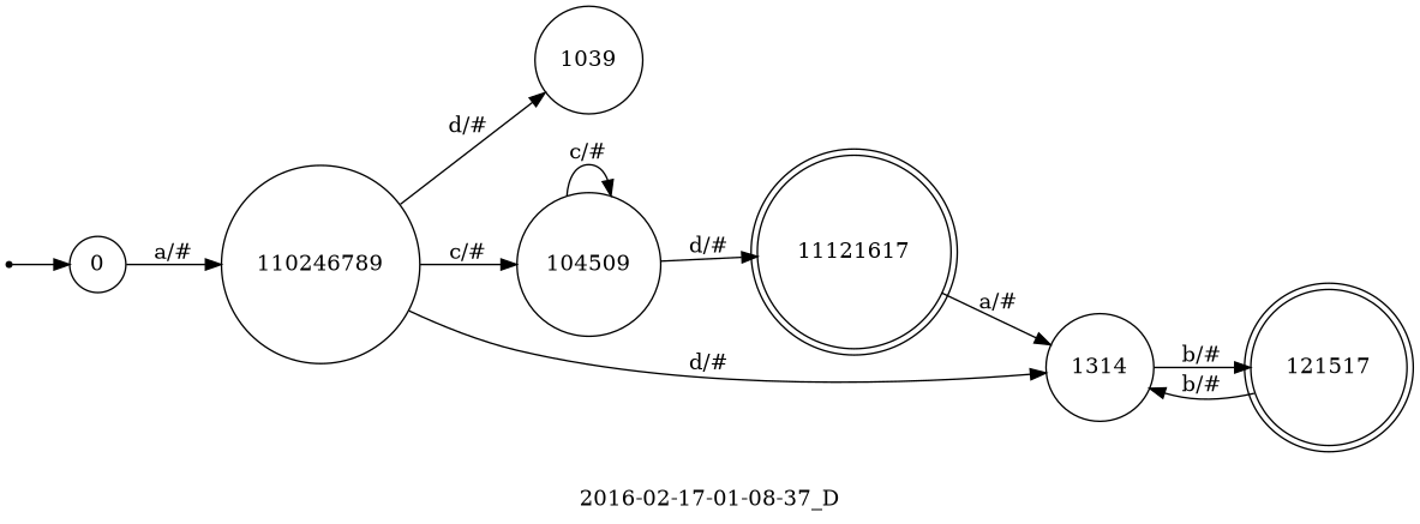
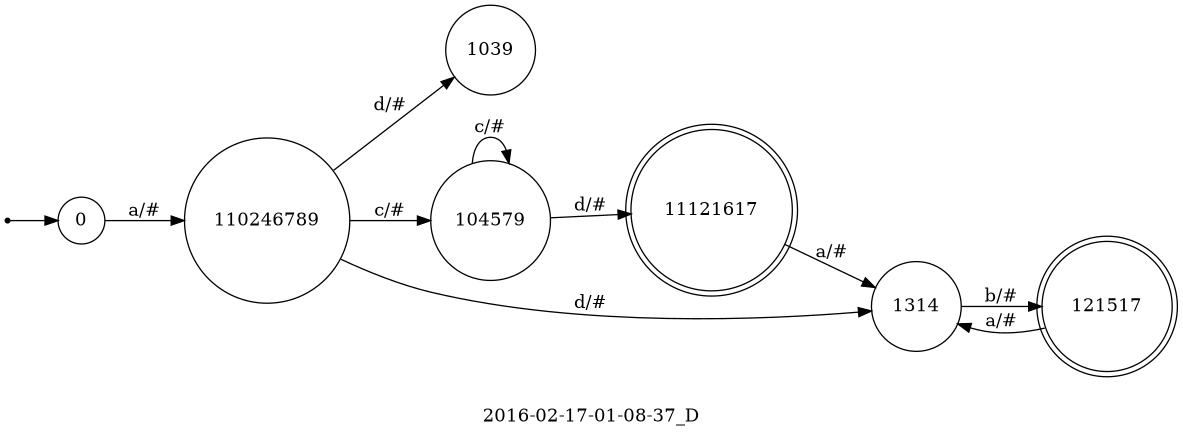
  digraph {
    label="2016-02-17-01-08-37_D"
    rankdir=LR
    node [shape=circle]
    init0 [shape=point]
    0
    110246789
    1039
-   104579 [label=104509]
+   104579
    1314
    11121617 [shape=doublecircle]
    121517 [shape=doublecircle]
    init0 -> 0
    0 -> 110246789 [label="a/#"]
    110246789 -> 1039 [label="d/#"]
    110246789 -> 104579 [label="c/#"]
    110246789 -> 1314 [label="d/#"]
    104579 -> 104579 [label="c/#"]
    104579 -> 11121617 [label="d/#"]
    1314 -> 121517 [label="b/#"]
    11121617 -> 1314 [label="a/#"]
-   121517 -> 1314 [label="b/#"]
+   121517 -> 1314 [label="a/#"]
  }
